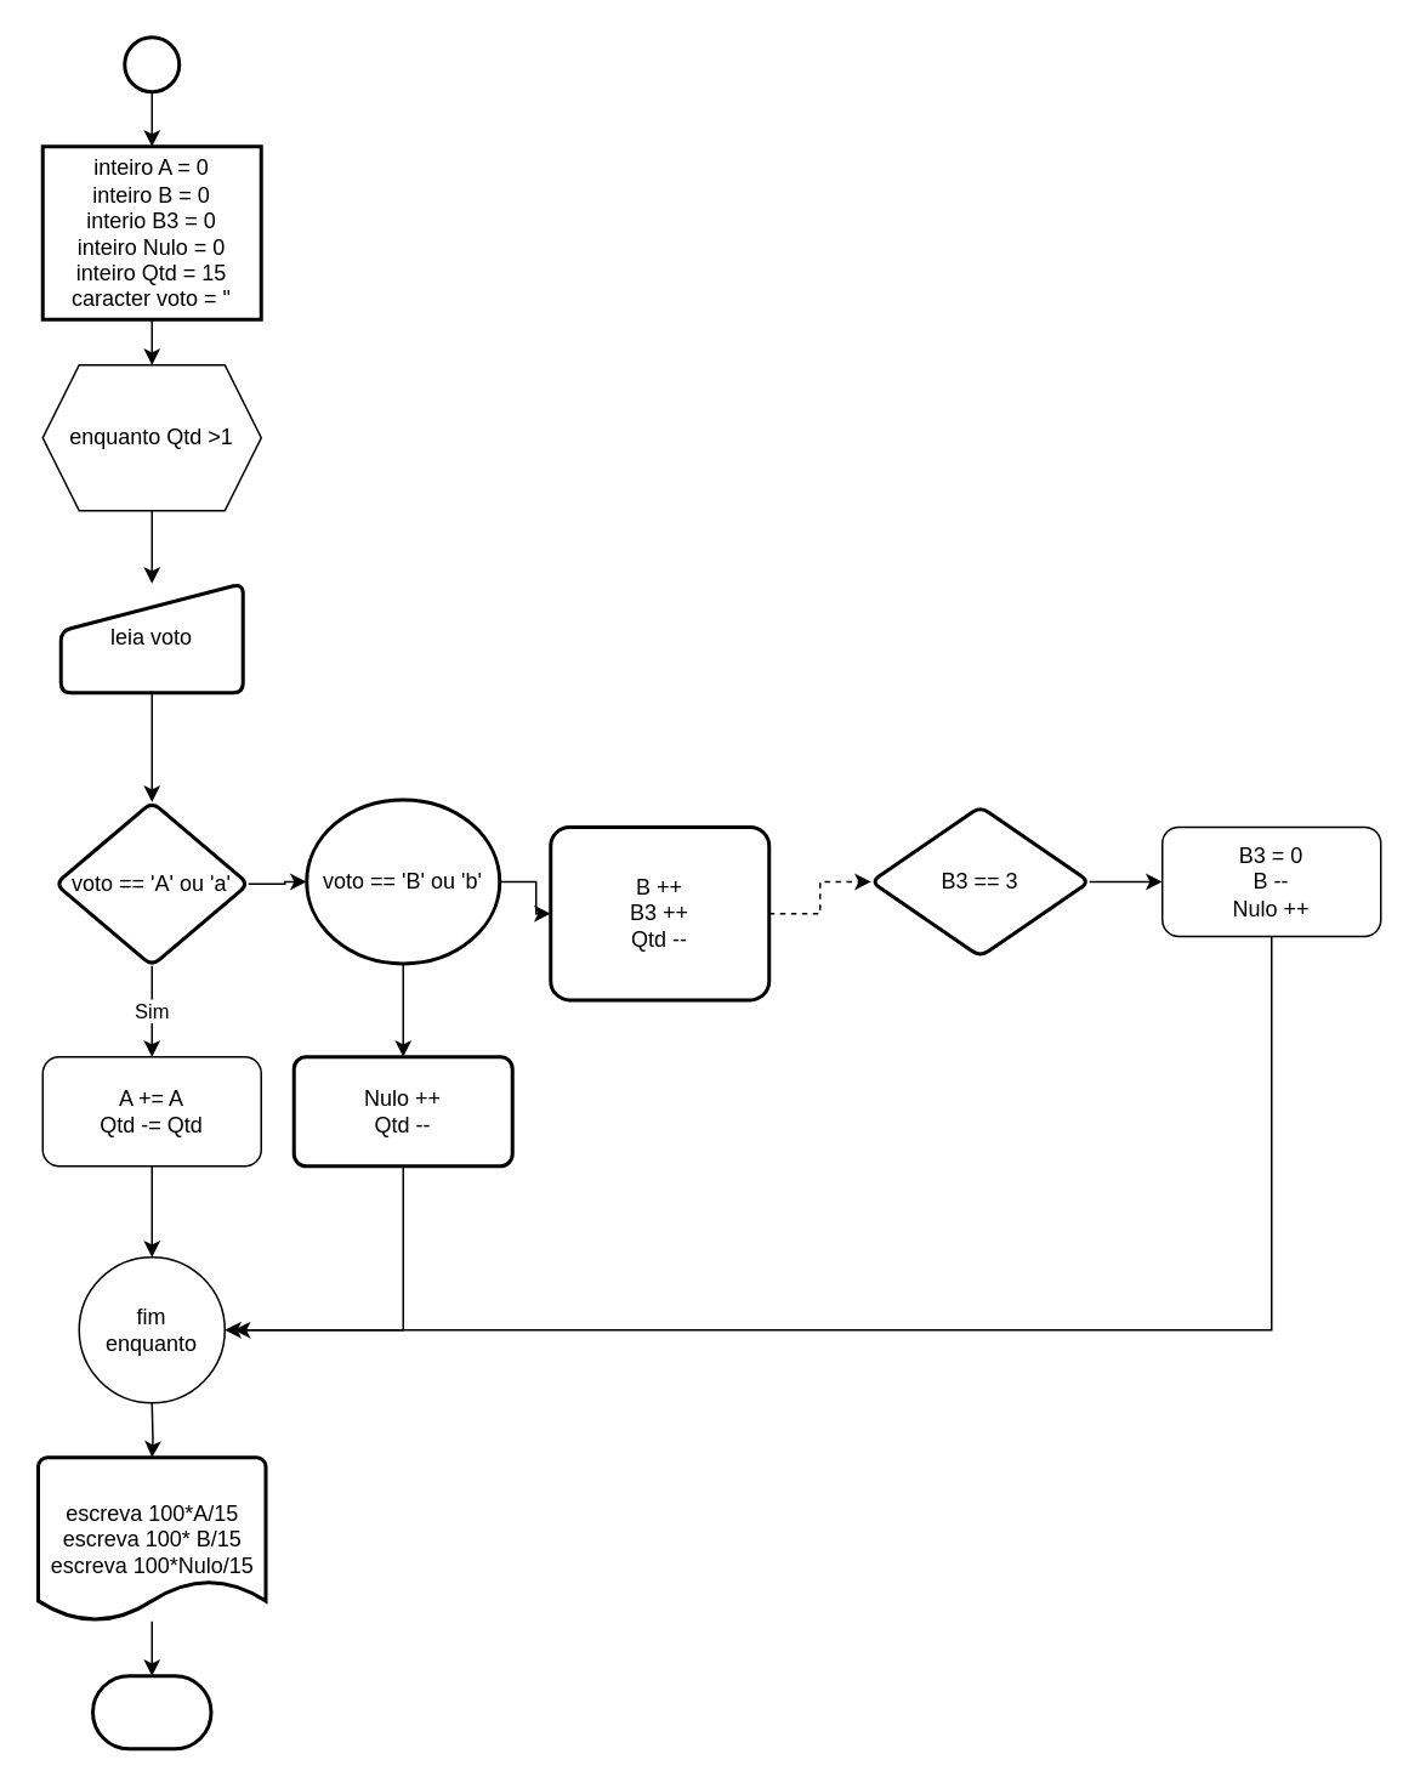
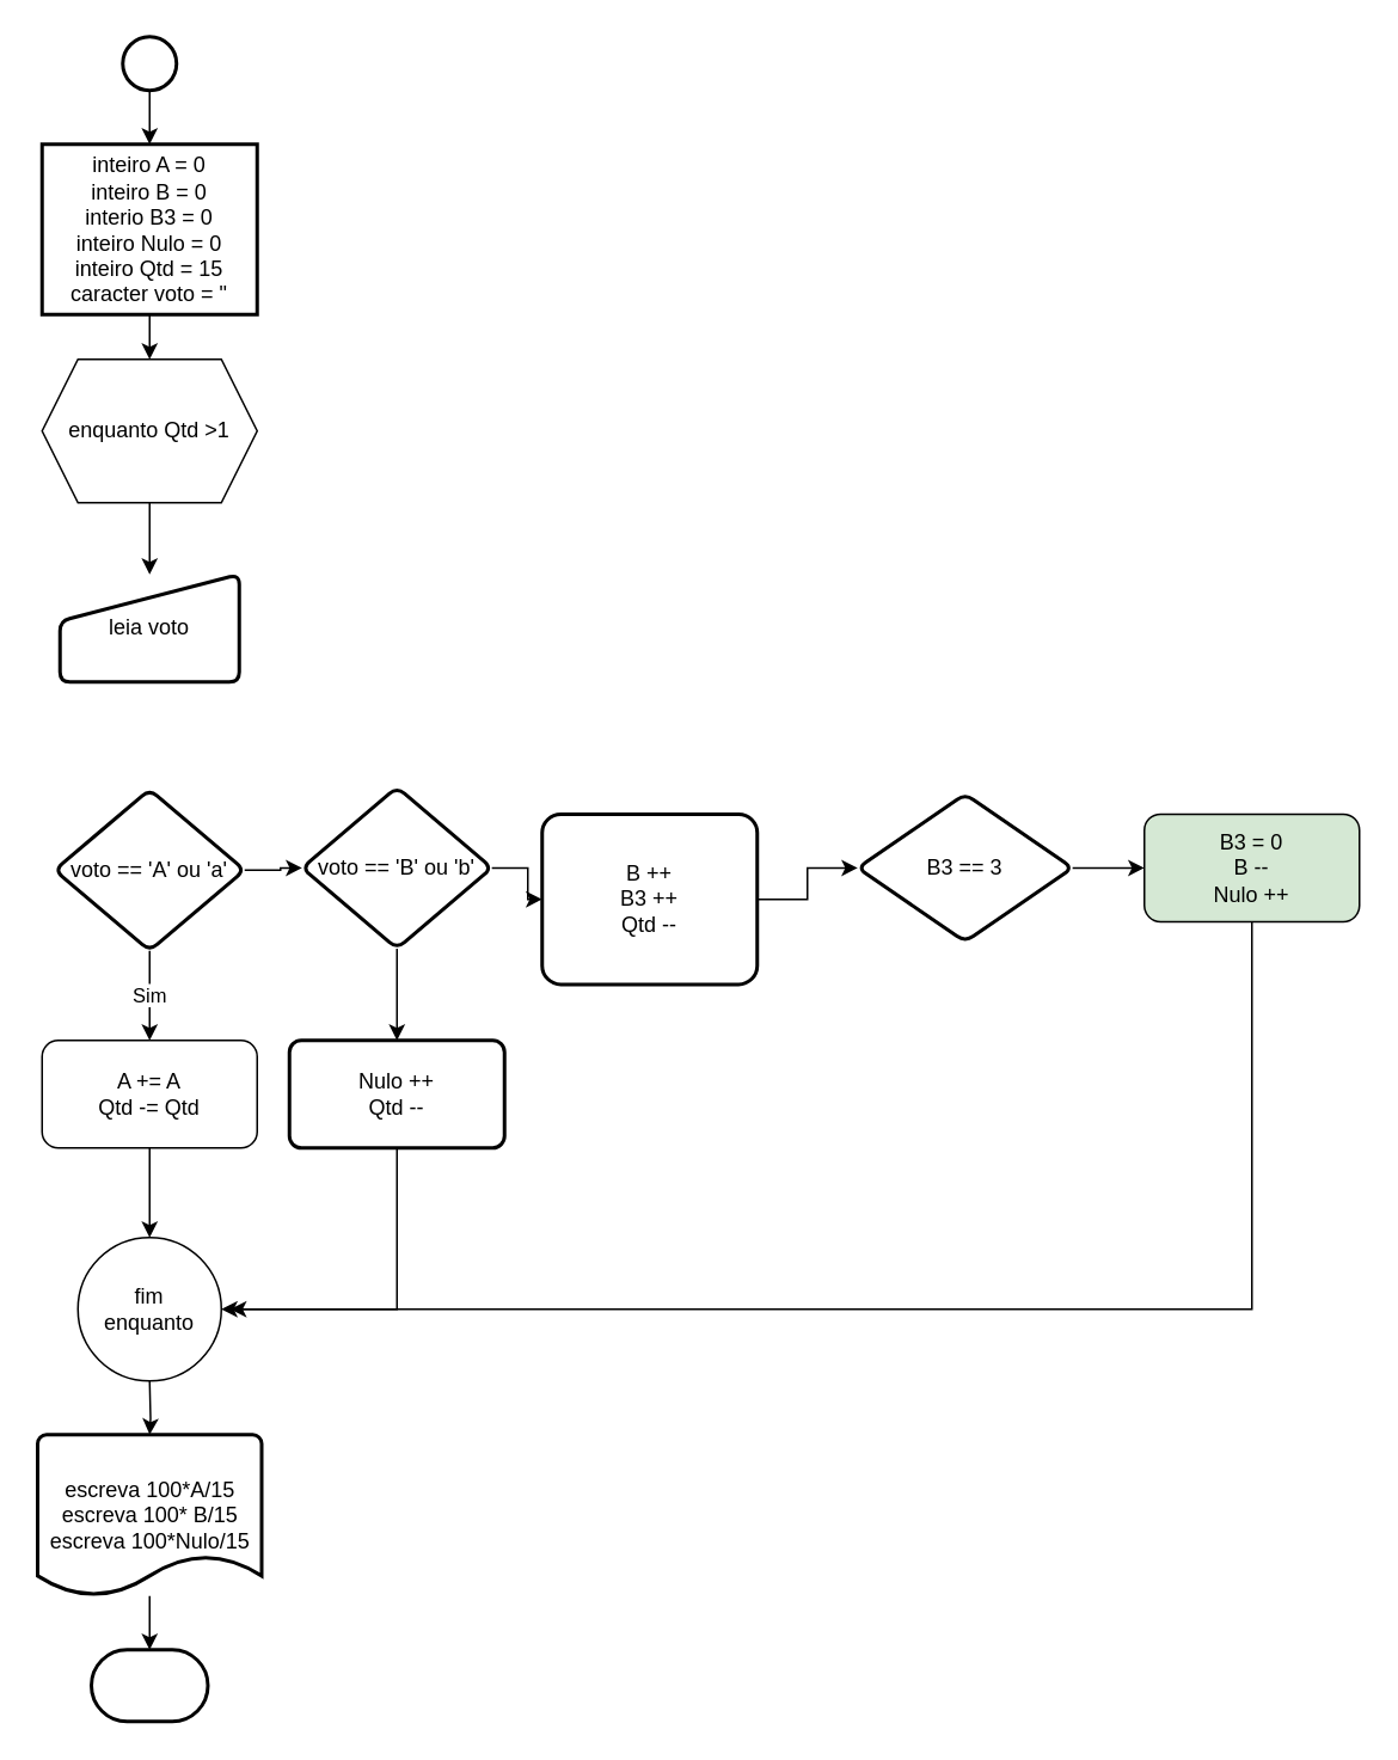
  <mxCell id="0" />
  <mxCell id="1" parent="0" />
  <mxCell id="2" value="" style="edgeStyle=orthogonalEdgeStyle;rounded=0;orthogonalLoop=1;jettySize=auto;html=1;" edge="1" parent="1" source="3" target="8"><mxGeometry relative="1" as="geometry" /></mxCell>
  <mxCell id="3" value="" style="strokeWidth=2;html=1;shape=mxgraph.flowchart.start_2;whiteSpace=wrap;" vertex="1" parent="1"><mxGeometry x="68" y="20" width="30" height="30" as="geometry" /></mxCell>
  <mxCell id="4" value="" style="strokeWidth=2;html=1;shape=mxgraph.flowchart.terminator;whiteSpace=wrap;" vertex="1" parent="1"><mxGeometry x="50.5" y="920" width="65" height="40" as="geometry" /></mxCell>
  <mxCell id="5" value="escreva 100*A/15&lt;br&gt;escreva 100* B/15&lt;br&gt;escreva 100*Nulo/15" style="strokeWidth=2;html=1;shape=mxgraph.flowchart.document2;whiteSpace=wrap;size=0.25;" vertex="1" parent="1"><mxGeometry x="20.5" y="800" width="125" height="90" as="geometry" /></mxCell>
  <mxCell id="6" style="edgeStyle=orthogonalEdgeStyle;rounded=0;orthogonalLoop=1;jettySize=auto;html=1;entryX=0.5;entryY=0;entryDx=0;entryDy=0;entryPerimeter=0;" edge="1" parent="1" source="5" target="4"><mxGeometry relative="1" as="geometry" /></mxCell>
  <mxCell id="7" value="" style="edgeStyle=orthogonalEdgeStyle;rounded=0;orthogonalLoop=1;jettySize=auto;html=1;" edge="1" parent="1" source="8" target="26"><mxGeometry relative="1" as="geometry" /></mxCell>
  <mxCell id="8" value="inteiro A = 0&lt;br&gt;inteiro B = 0&lt;br&gt;interio B3 = 0&lt;br&gt;inteiro Nulo = 0&lt;br&gt;inteiro Qtd = 15&lt;br&gt;caracter voto = &quot;" style="whiteSpace=wrap;html=1;strokeWidth=2;" vertex="1" parent="1"><mxGeometry x="23" y="80" width="120" height="95" as="geometry" /></mxCell>
- <mxCell id="9" value="" style="edgeStyle=orthogonalEdgeStyle;rounded=0;orthogonalLoop=1;jettySize=auto;html=1;" edge="1" parent="1" source="10" target="13"><mxGeometry relative="1" as="geometry" /></mxCell>
  <mxCell id="10" value="leia voto" style="html=1;strokeWidth=2;shape=manualInput;whiteSpace=wrap;rounded=1;size=26;arcSize=11;" vertex="1" parent="1"><mxGeometry x="33" y="320" width="100" height="60" as="geometry" /></mxCell>
  <mxCell id="11" value="Sim" style="edgeStyle=orthogonalEdgeStyle;rounded=0;orthogonalLoop=1;jettySize=auto;html=1;" edge="1" parent="1" source="13" target="19"><mxGeometry relative="1" as="geometry" /></mxCell>
  <mxCell id="12" value="" style="edgeStyle=orthogonalEdgeStyle;rounded=0;orthogonalLoop=1;jettySize=auto;html=1;" edge="1" parent="1" source="13" target="24"><mxGeometry relative="1" as="geometry" /></mxCell>
  <mxCell id="13" value="voto == 'A' ou 'a'" style="rhombus;whiteSpace=wrap;html=1;strokeWidth=2;rounded=1;arcSize=11;" vertex="1" parent="1"><mxGeometry x="30" y="440" width="106" height="90" as="geometry" /></mxCell>
- <mxCell id="14" value="" style="edgeStyle=orthogonalEdgeStyle;rounded=0;orthogonalLoop=1;jettySize=auto;html=1;dashed=1;" edge="1" parent="1" source="15" target="17"><mxGeometry relative="1" as="geometry" /></mxCell>
+ <mxCell id="14" value="" style="edgeStyle=orthogonalEdgeStyle;rounded=0;orthogonalLoop=1;jettySize=auto;html=1;" edge="1" parent="1" source="15" target="17"><mxGeometry relative="1" as="geometry" /></mxCell>
  <mxCell id="15" value="B ++&lt;br&gt;B3 ++&lt;br&gt;Qtd --" style="whiteSpace=wrap;html=1;strokeWidth=2;rounded=1;arcSize=11;" vertex="1" parent="1"><mxGeometry x="302" y="453.75" width="120" height="95" as="geometry" /></mxCell>
  <mxCell id="16" value="" style="edgeStyle=orthogonalEdgeStyle;rounded=0;orthogonalLoop=1;jettySize=auto;html=1;" edge="1" parent="1" source="17"><mxGeometry relative="1" as="geometry"><mxPoint x="638" y="483.8" as="targetPoint" /></mxGeometry></mxCell>
  <mxCell id="17" value="B3 == 3" style="rhombus;whiteSpace=wrap;html=1;strokeWidth=2;rounded=1;arcSize=11;" vertex="1" parent="1"><mxGeometry x="478" y="442.5" width="120" height="82.5" as="geometry" /></mxCell>
  <mxCell id="18" style="edgeStyle=orthogonalEdgeStyle;rounded=0;orthogonalLoop=1;jettySize=auto;html=1;exitX=0.5;exitY=1;exitDx=0;exitDy=0;" edge="1" parent="1" source="19"><mxGeometry relative="1" as="geometry"><mxPoint x="83" y="690" as="targetPoint" /></mxGeometry></mxCell>
  <mxCell id="19" value="A += A&lt;br&gt;Qtd -= Qtd" style="rounded=1;whiteSpace=wrap;html=1;" vertex="1" parent="1"><mxGeometry x="23" y="580" width="120" height="60" as="geometry" /></mxCell>
  <mxCell id="20" value="" style="edgeStyle=orthogonalEdgeStyle;rounded=0;orthogonalLoop=1;jettySize=auto;html=1;" edge="1" parent="1" source="21"><mxGeometry relative="1" as="geometry"><mxPoint x="123" y="730" as="targetPoint" /><Array as="points"><mxPoint x="698" y="730" /></Array></mxGeometry></mxCell>
- <mxCell id="21" value="B3 = 0&lt;br&gt;B --&lt;br&gt;Nulo ++" style="rounded=1;whiteSpace=wrap;html=1;" vertex="1" parent="1"><mxGeometry x="638" y="453.75" width="120" height="60" as="geometry" /></mxCell>
+ <mxCell id="21" value="B3 = 0&lt;br&gt;B --&lt;br&gt;Nulo ++" style="rounded=1;whiteSpace=wrap;html=1;fillColor=#d5e8d4;" vertex="1" parent="1"><mxGeometry x="638" y="453.75" width="120" height="60" as="geometry" /></mxCell>
  <mxCell id="22" value="" style="edgeStyle=orthogonalEdgeStyle;rounded=0;orthogonalLoop=1;jettySize=auto;html=1;" edge="1" parent="1" source="24" target="15"><mxGeometry relative="1" as="geometry" /></mxCell>
  <mxCell id="23" value="" style="edgeStyle=orthogonalEdgeStyle;rounded=0;orthogonalLoop=1;jettySize=auto;html=1;" edge="1" parent="1" source="24" target="28"><mxGeometry relative="1" as="geometry" /></mxCell>
- <mxCell id="24" value="voto == 'B' ou 'b'" style="ellipse;whiteSpace=wrap;html=1;strokeWidth=2;arcSize=11;" vertex="1" parent="1"><mxGeometry x="168" y="438.75" width="106" height="90" as="geometry" /></mxCell>
+ <mxCell id="24" value="voto == 'B' ou 'b'" style="rhombus;whiteSpace=wrap;html=1;strokeWidth=2;rounded=1;arcSize=11;" vertex="1" parent="1"><mxGeometry x="168" y="438.75" width="106" height="90" as="geometry" /></mxCell>
  <mxCell id="25" value="" style="edgeStyle=orthogonalEdgeStyle;rounded=0;orthogonalLoop=1;jettySize=auto;html=1;" edge="1" parent="1" source="26" target="10"><mxGeometry relative="1" as="geometry" /></mxCell>
  <mxCell id="26" value="enquanto Qtd &amp;gt;1" style="shape=hexagon;perimeter=hexagonPerimeter2;whiteSpace=wrap;html=1;fixedSize=1;" vertex="1" parent="1"><mxGeometry x="23" y="200" width="120" height="80" as="geometry" /></mxCell>
  <mxCell id="27" style="edgeStyle=orthogonalEdgeStyle;rounded=0;orthogonalLoop=1;jettySize=auto;html=1;exitX=0.5;exitY=1;exitDx=0;exitDy=0;" edge="1" parent="1" source="28"><mxGeometry relative="1" as="geometry"><mxPoint x="128" y="730" as="targetPoint" /><Array as="points"><mxPoint x="221" y="730" /></Array></mxGeometry></mxCell>
  <mxCell id="28" value="Nulo ++&lt;br&gt;Qtd --" style="whiteSpace=wrap;html=1;strokeWidth=2;rounded=1;arcSize=11;" vertex="1" parent="1"><mxGeometry x="161" y="580" width="120" height="60" as="geometry" /></mxCell>
  <mxCell id="29" value="" style="edgeStyle=orthogonalEdgeStyle;rounded=0;orthogonalLoop=1;jettySize=auto;html=1;" edge="1" parent="1" target="5"><mxGeometry relative="1" as="geometry"><mxPoint x="83" y="770" as="sourcePoint" /></mxGeometry></mxCell>
  <mxCell id="30" value="fim &lt;br&gt;enquanto" style="ellipse;whiteSpace=wrap;html=1;aspect=fixed;" vertex="1" parent="1"><mxGeometry x="43" y="690" width="80" height="80" as="geometry" /></mxCell>
